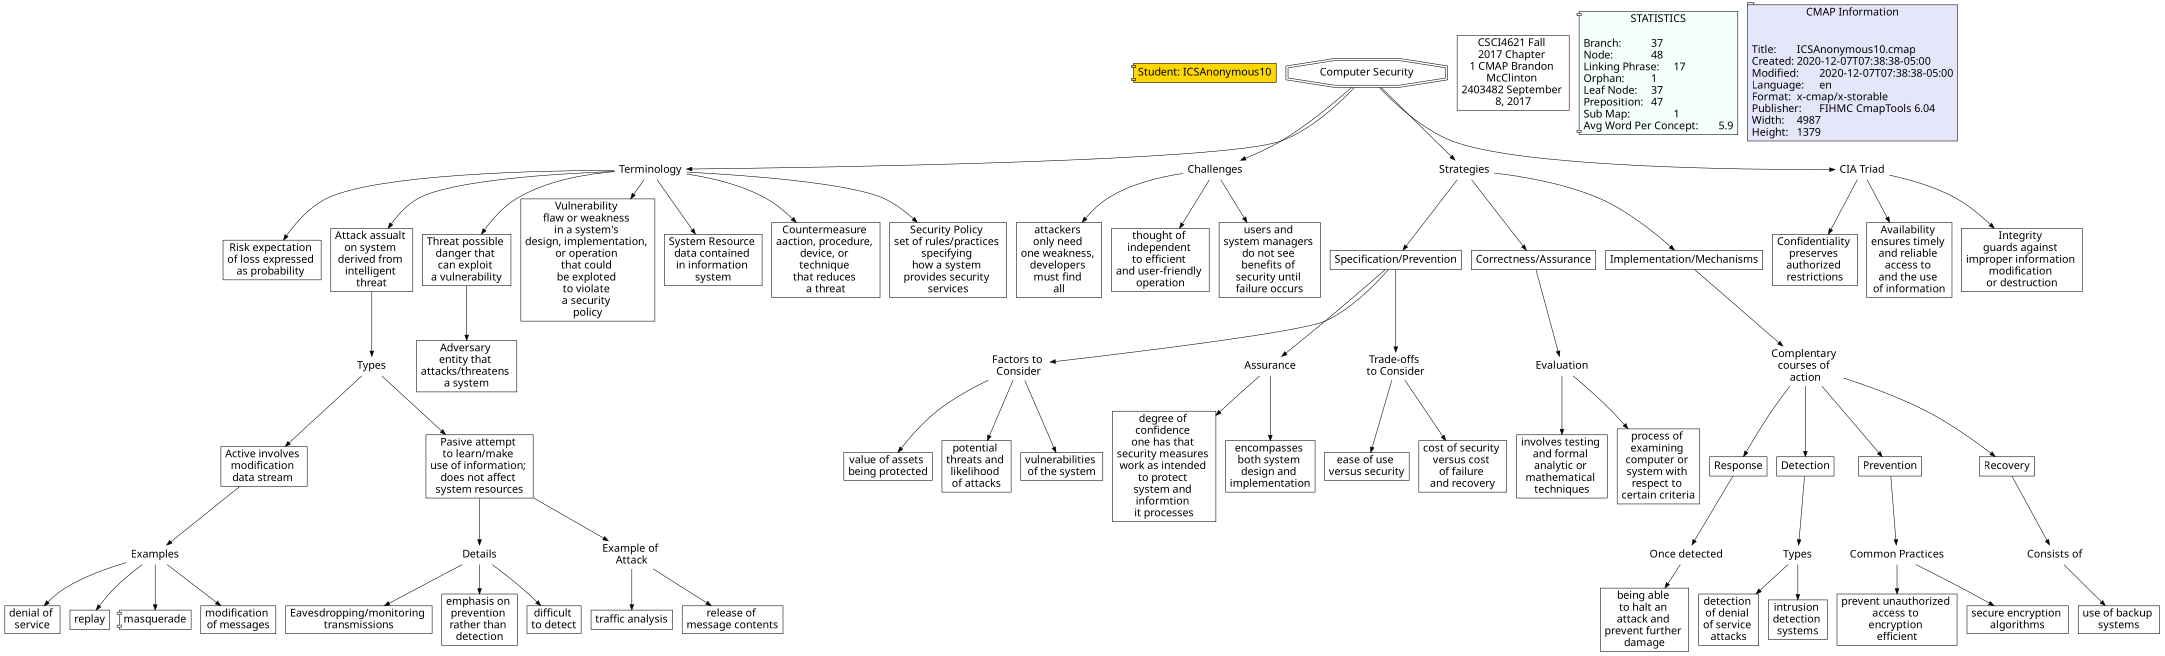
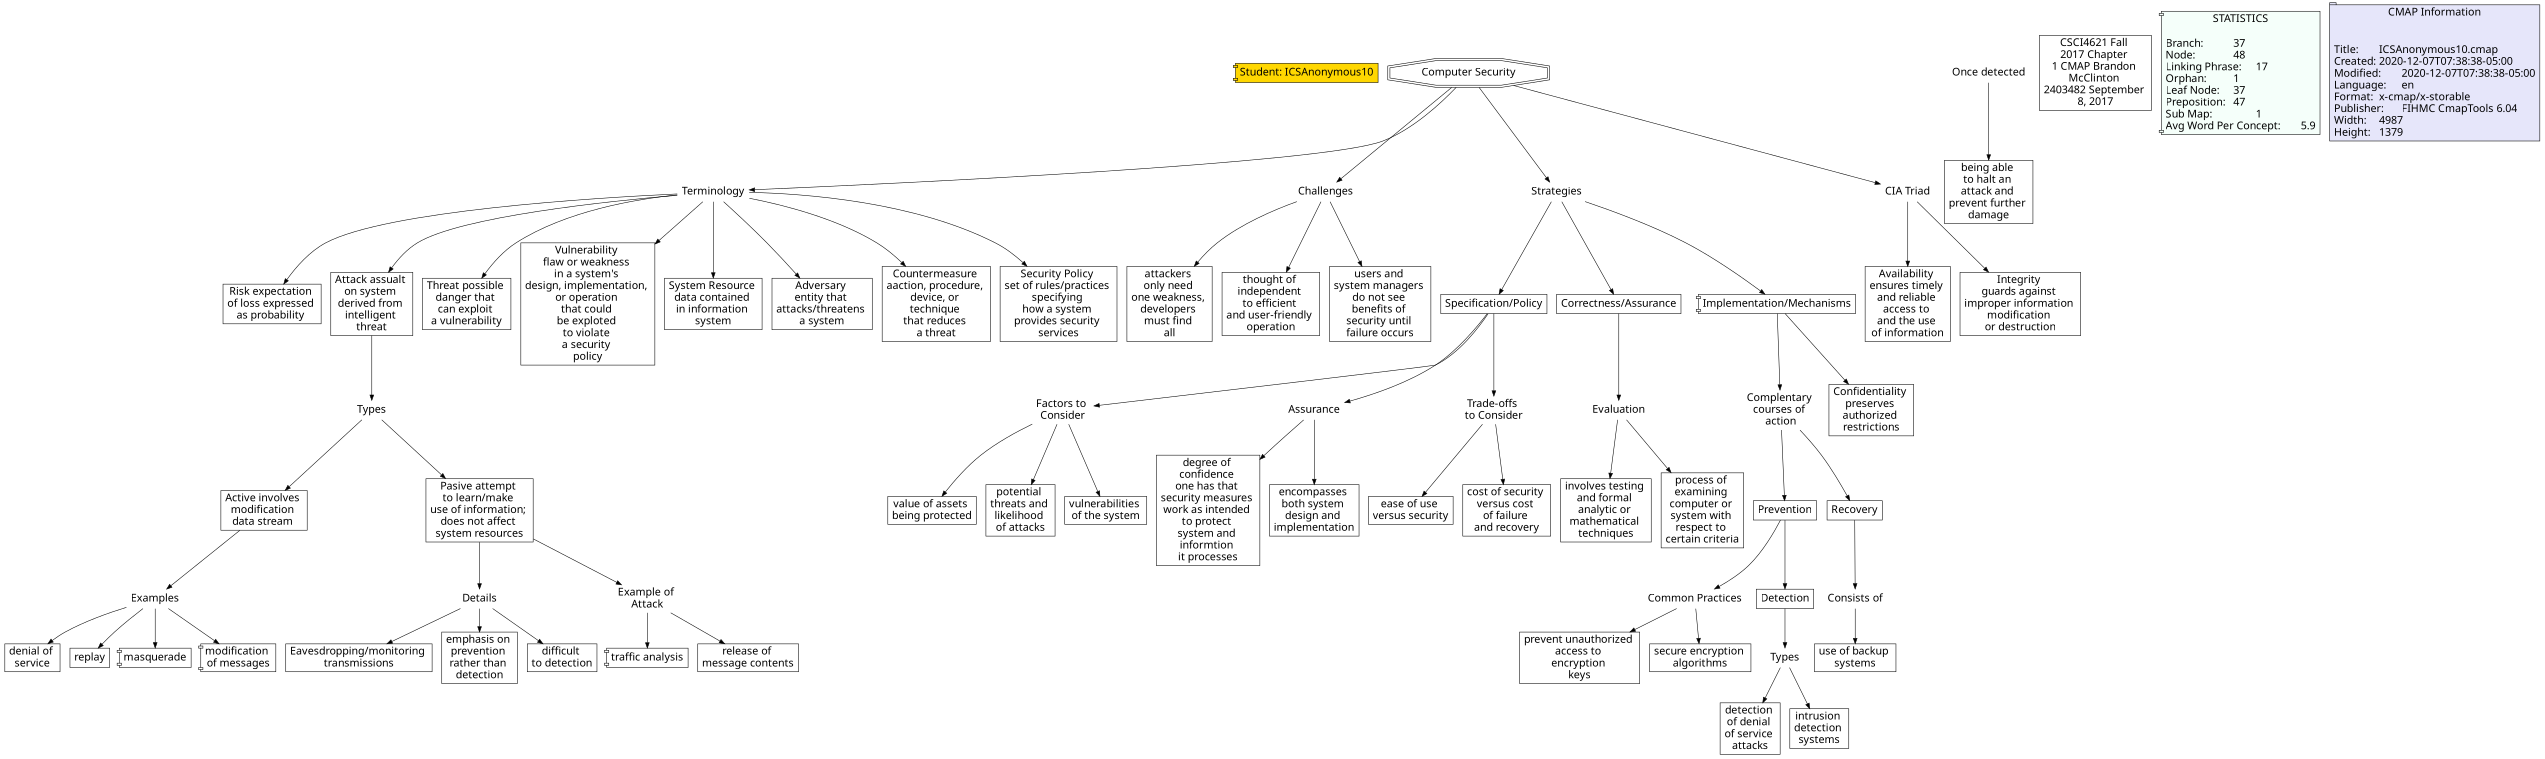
  digraph {
    fontname="Noto Sans"
    node [fillcolor=white fontname="Noto Sans" fontsize=20 shape=rect style=filled]
    edge [constraint=true fontname="Noto Sans"]
    n1 [fillcolor=gold label="Student: ICSAnonymous10" shape=component]
    n2 [label="Factors to \nConsider" shape=none fillcolor="" style=""]
    n3 [label="value of assets \nbeing protected\n"]
    n4 [label="potential \nthreats and \nlikelihood \nof attacks\n"]
    n5 [label="vulnerabilities \nof \the system\n"]
    n6 [label=Terminology shape=none fillcolor="" style=""]
    n7 [label="Risk expectation \nof loss expressed \nas probability \n"]
    n8 [label="Attack assualt \non system \nderived from \nintelligent \nthreat"]
    n9 [label="Threat possible \ndanger that \ncan exploit \na vulnerability\n"]
    n10 [label="Vulnerability \nflaw or weakness \nin a system's \ndesign, implementation, \nor operation \nthat could \nbe exploted \nto violate \na security \npolicy"]
    n11 [label="System Resource \ndata contained \nin information \nsystem"]
    n12 [label="Adversary \nentity that \nattacks/threatens \na system"]
    n13 [label="Countermeasure \naaction, procedure, \ndevice, or \ntechnique \nthat reduces \na threat"]
    n14 [label="Security Policy \nset of rules/practices \nspecifying \nhow a system \nprovides security \nservices"]
    n15 [label=Types shape=none fillcolor="" style=""]
    n16 [label="Active involves \nmodification \ndata stream \n"]
    n17 [label="Pasive attempt \nto learn/make \nuse of information; \ndoes not affect \nsystem resources\n"]
    n18 [label=Examples shape=none fillcolor="" style=""]
    n19 [label=Details shape=none fillcolor="" style=""]
    n20 [label="Example of \nAttack" shape=none fillcolor="" style=""]
    n21 [label=Challenges shape=none fillcolor="" style=""]
    n22 [label="attackers \nonly need \none weakness, \ndevelopers \nmust find \nall"]
    n23 [label="thought of \nindependent \nto efficient \nand user-friendly \noperation"]
    n24 [label="users and \nsystem managers \ndo not see \nbenefits of \nsecurity until \nfailure occurs\n"]
    n25 [label=Assurance shape=none fillcolor="" style=""]
    n26 [label="degree of \nconfidence \none has that \nsecurity measures \nwork as intended \nto protect \nsystem and \ninformtion \nit processes\n"]
    n27 [label="encompasses \nboth system \ndesign and \nimplementation"]
    n28 [label="Once detected\n" shape=none fillcolor="" style=""]
    n29 [label="being able \nto halt an \nattack and \nprevent further \ndamage"]
-   n30 [label=Response]
    n31 [label="denial of \nservice"]
    n32 [label=replay]
    n33 [label=masquerade shape=component]
-   n34 [label="modification \nof messages\n"]
-   n35 [label="Specification/Prevention"]
+   n34 [label="modification \nof messages\n" shape=component]
+   n35 [label="Specification/Policy"]
    n36 [label="Trade-offs \nto Consider\n" shape=none fillcolor="" style=""]
    n37 [label="ease of use \nversus security\n"]
    n38 [label="cost of security \nversus cost \nof failure \nand recovery\n"]
    n39 [label="Eavesdropping/monitoring \ntransmissions"]
    n40 [label="emphasis on \nprevention \nrather than \ndetection"]
-   n41 [label="difficult \nto detect"]
-   n42 [label="traffic analysis\n"]
+   n41 [label="difficult \nto detection"]
+   n42 [label="traffic analysis\n" shape=component]
    n43 [label="release of \nmessage contents\n"]
    n44 [label="Common Practices\n" shape=none fillcolor="" style=""]
-   n45 [label="prevent unauthorized \naccess to \nencryption \nefficient"]
+   n45 [label="prevent unauthorized \naccess to \nencryption \nkeys"]
    n46 [label="secure encryption \nalgorithms"]
    n47 [label=Strategies shape=none fillcolor="" style=""]
    n48 [label="Correctness/Assurance"]
-   n49 [label="Implementation/Mechanisms"]
+   n49 [label="Implementation/Mechanisms" shape=component]
    n50 [label=Evaluation shape=none fillcolor="" style=""]
    n51 [label="Complentary \ncourses of \naction" shape=none fillcolor="" style=""]
    n52 [label="CIA Triad" shape=none fillcolor="" style=""]
    n53 [label="Confidentiality \npreserves \nauthorized \nrestrictions"]
    n54 [label="Availability \nensures timely \nand reliable \naccess to \nand the use \nof information\n"]
    n55 [label="Integrity \nguards against \nimproper information \nmodification \nor destruction\n"]
    n56 [label=Detection]
    n57 [label=Prevention]
    n58 [label=Recovery]
    n59 [label=Types shape=none fillcolor="" style=""]
    n60 [label="Consists of\n" shape=none fillcolor="" style=""]
    n61 [label="detection \nof denial \nof service \nattacks"]
    n62 [label="intrusion \ndetection \nsystems"]
    n63 [label="involves testing \nand formal \nanalytic or \nmathematical \ntechniques"]
    n64 [label="process of \nexamining \ncomputer or \nsystem with \nrespect to \ncertain criteria\n"]
    n65 [label="use of backup \nsystems"]
    n66 [label="Computer Security\n" shape=doubleoctagon]
    n67 [label="CSCI4621 Fall \n2017 Chapter \n1 CMAP Brandon \nMcClinton \n2403482 September \n8, 2017"]
    n68 [Gsplines=true fillcolor="#F5FFFA" label="STATISTICS\n\lBranch:		37\lNode:		48\lLinking Phrase:	17\lOrphan:		1\lLeaf Node:	37\lPreposition:	47\lSub Map:		1\lAvg Word Per Concept:	5.9\l" shape=component]
    n69 [Gsplines=true fillcolor="#E6E6FA" label="CMAP Information\n\n\lTitle:	ICSAnonymous10.cmap\lCreated:	2020-12-07T07:38:38-05:00\lModified:	2020-12-07T07:38:38-05:00\lLanguage:	en\lFormat:	x-cmap/x-storable\lPublisher:	FIHMC CmapTools 6.04\lWidth:	4987\lHeight:	1379\l" shape=tab]
    n2 -> n3
    n2 -> n4
    n2 -> n5
    n6 -> n7
    n6 -> n8
    n6 -> n9
    n6 -> n10
    n6 -> n11
-   n9 -> n12
+   n6 -> n12
    n6 -> n13
    n6 -> n14
    n8 -> n15
    n15 -> n16
    n15 -> n17
    n16 -> n18
    n17 -> n19
    n17 -> n20
    n18 -> n31
    n18 -> n32
    n18 -> n33
    n18 -> n34
    n19 -> n39
    n19 -> n40
    n19 -> n41
    n20 -> n42
    n20 -> n43
    n21 -> n22
    n21 -> n23
    n21 -> n24
    n25 -> n26
    n25 -> n27
    n28 -> n29
-   n30 -> n28
    n35 -> n2
    n35 -> n25
    n35 -> n36
    n36 -> n37
    n36 -> n38
    n44 -> n45
    n44 -> n46
    n47 -> n35
    n47 -> n48
    n47 -> n49
    n48 -> n50
    n49 -> n51
    n50 -> n63
    n50 -> n64
-   n51 -> n30
-   n51 -> n56
+   n57 -> n56
    n51 -> n57
    n51 -> n58
-   n52 -> n53
+   n49 -> n53
    n52 -> n54
    n52 -> n55
    n56 -> n59
    n57 -> n44
    n58 -> n60
    n59 -> n61
    n59 -> n62
    n60 -> n65
    n66 -> n6
    n66 -> n21
    n66 -> n47
    n66 -> n52
  }
